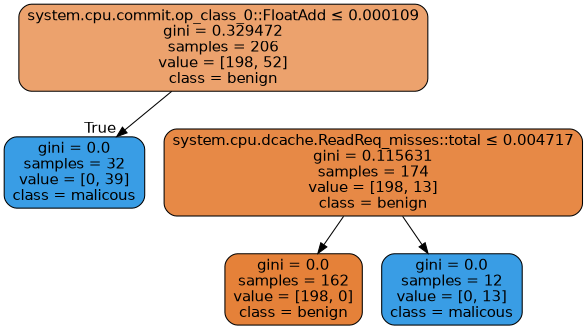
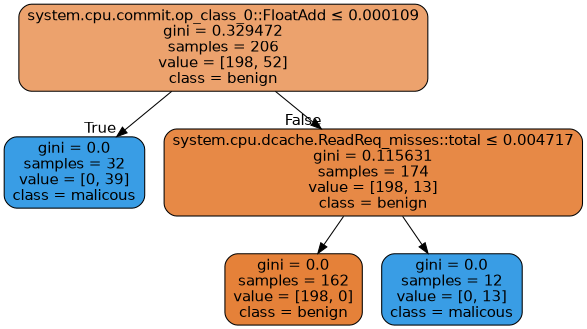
  digraph {
    node [color=black fillcolor="#399de5" fontname=helvetica shape=box style="filled, rounded"]
    edge [fontname=helvetica]
    n1 [fillcolor="#eca26d" label=<system.cpu.commit.op_class_0::FloatAdd &le; 0.000109<br/>gini = 0.329472<br/>samples = 206<br/>value = [198, 52]<br/>class = benign>]
    n2 [label=<gini = 0.0<br/>samples = 32<br/>value = [0, 39]<br/>class = malicous>]
    n3 [fillcolor="#e78946" label=<system.cpu.dcache.ReadReq_misses::total &le; 0.004717<br/>gini = 0.115631<br/>samples = 174<br/>value = [198, 13]<br/>class = benign>]
    n4 [fillcolor="#e58139" label=<gini = 0.0<br/>samples = 162<br/>value = [198, 0]<br/>class = benign>]
    n5 [label=<gini = 0.0<br/>samples = 12<br/>value = [0, 13]<br/>class = malicous>]
    n1 -> n2 [headlabel=True labelangle=45 labeldistance=2.5]
+   n1 -> n3 [headlabel=False labelangle=-45 labeldistance=2.5]
    n3 -> n4
    n3 -> n5
  }
